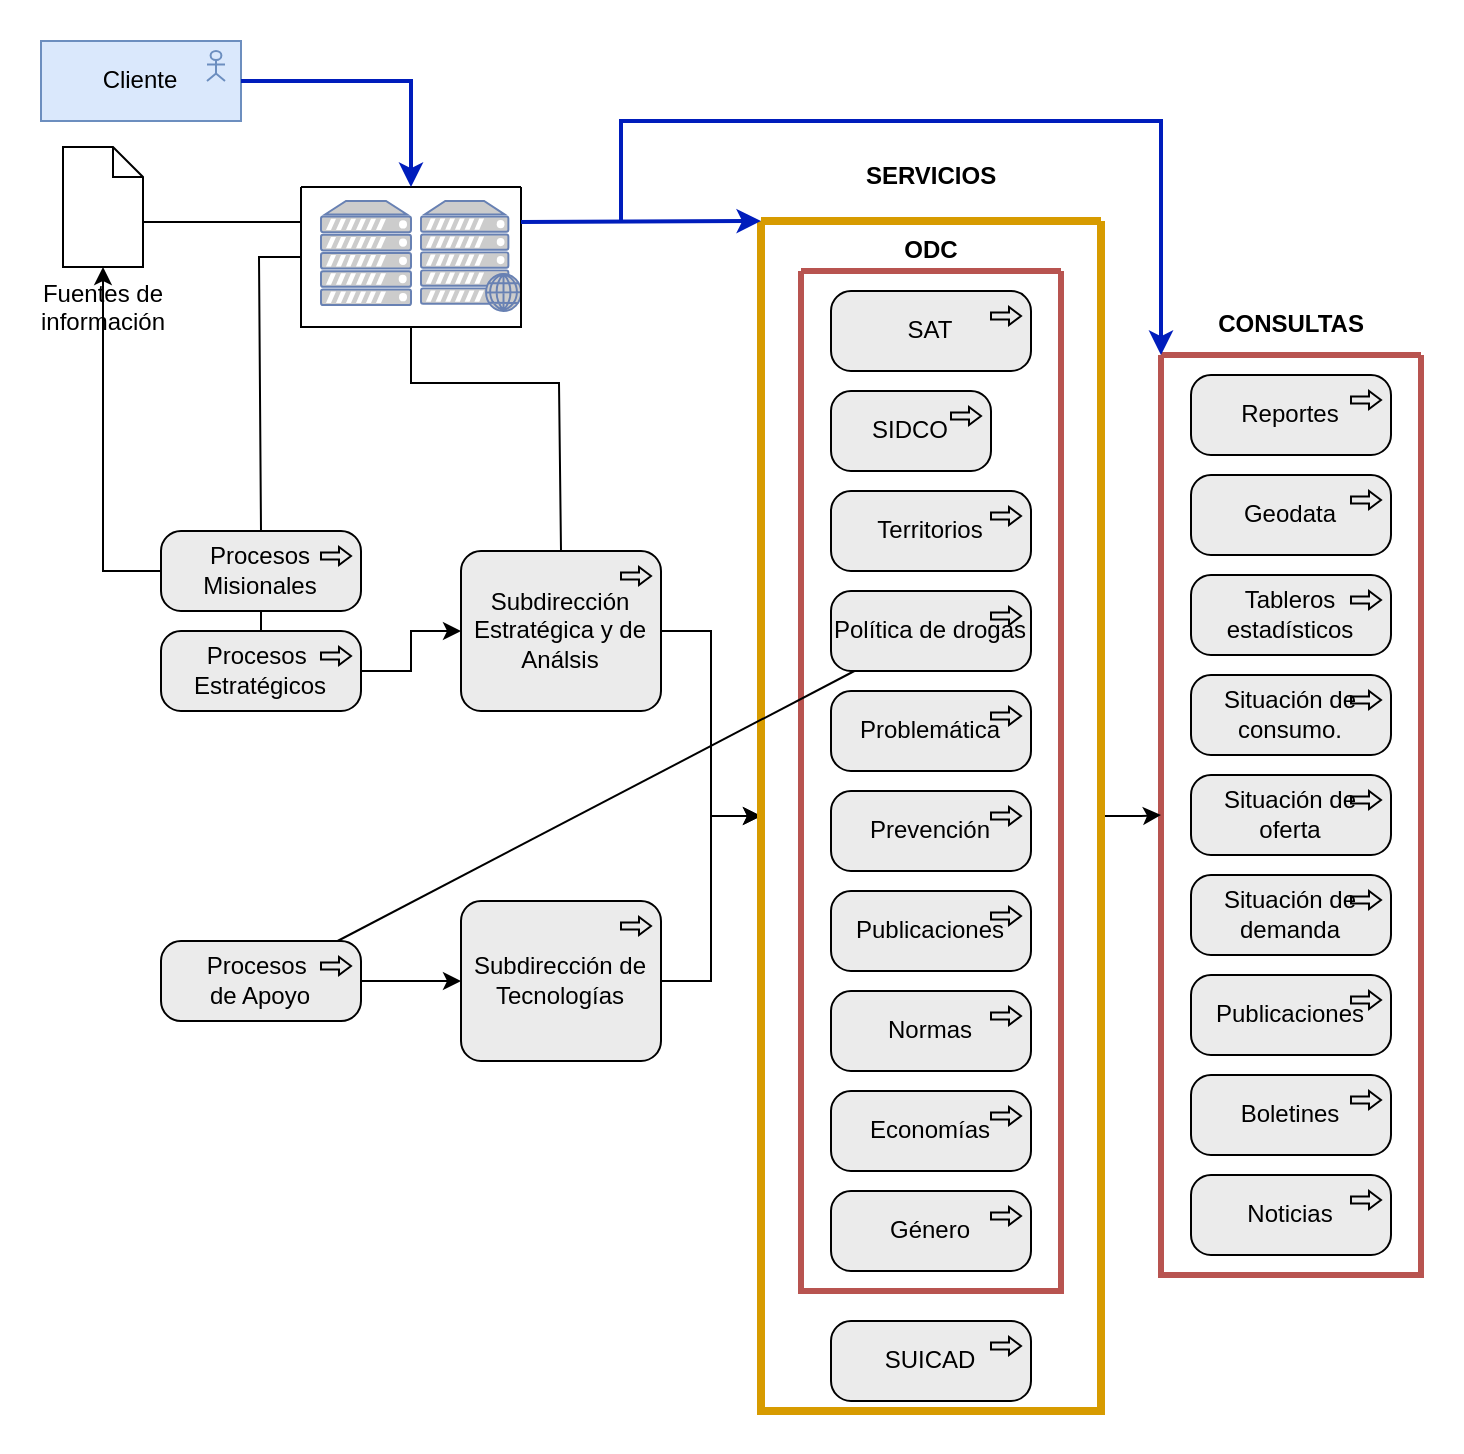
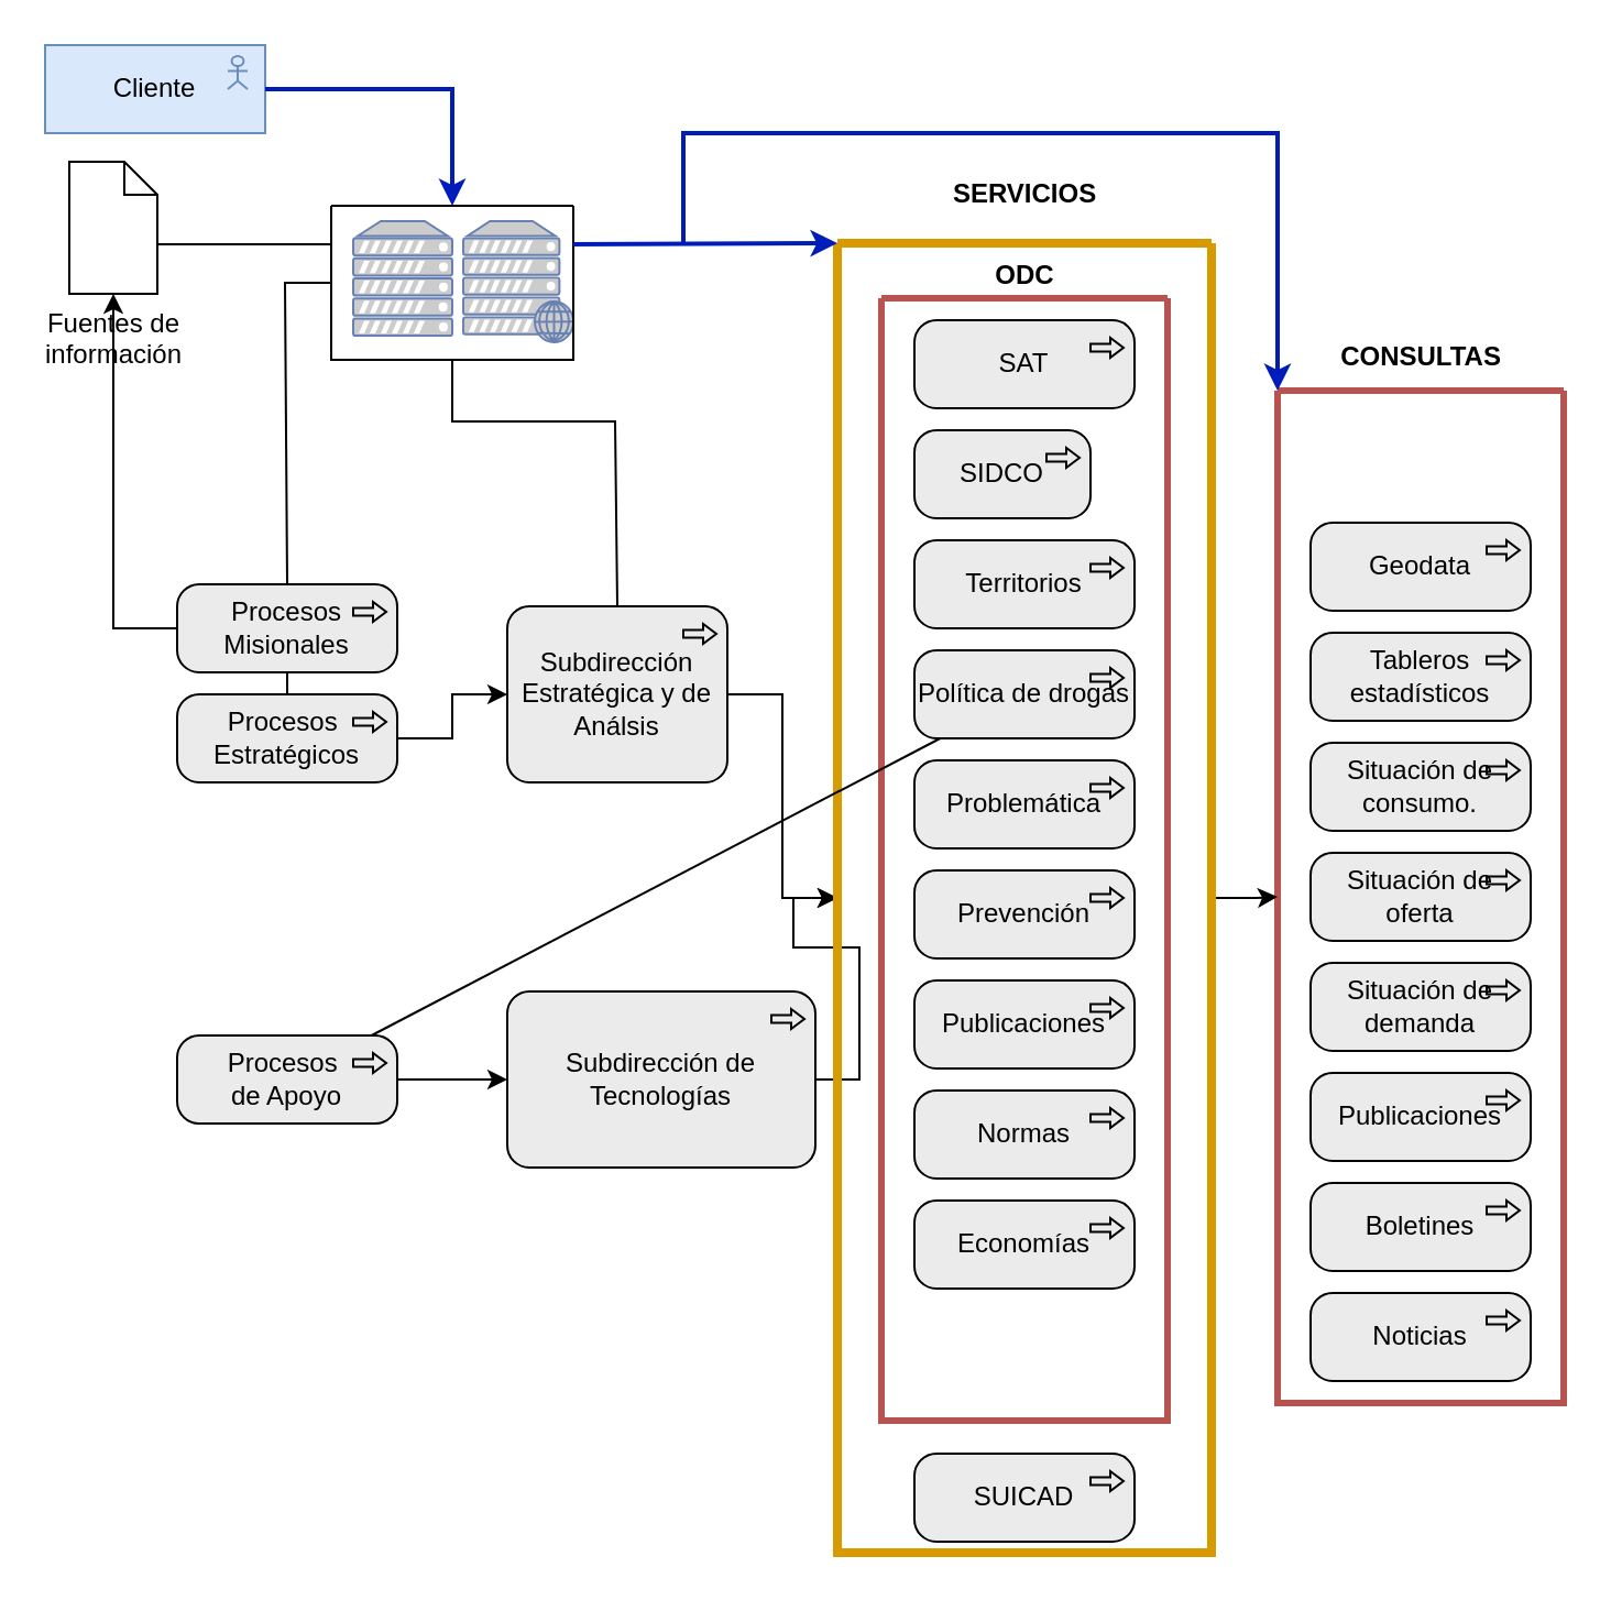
  <mxCell id="0" />
  <mxCell id="1" parent="0" />
  <mxCell id="2" value="" style="swimlane;startSize=0;fillColor=#f8cecc;strokeColor=#b85450;strokeWidth=3;" vertex="1" parent="1"><mxGeometry x="580" y="177" width="130" height="460" as="geometry" /></mxCell>
- <mxCell id="3" value="Reportes" style="html=1;outlineConnect=0;whiteSpace=wrap;fillColor=#EBEBEB;shape=mxgraph.archimate3.application;appType=proc;archiType=rounded;" vertex="1" parent="2"><mxGeometry x="15" y="10" width="100" height="40" as="geometry" /></mxCell>
  <mxCell id="4" value="Geodata" style="html=1;outlineConnect=0;whiteSpace=wrap;fillColor=#EBEBEB;shape=mxgraph.archimate3.application;appType=proc;archiType=rounded;" vertex="1" parent="2"><mxGeometry x="15" y="60" width="100" height="40" as="geometry" /></mxCell>
  <mxCell id="5" value="Tableros estadísticos" style="html=1;outlineConnect=0;whiteSpace=wrap;fillColor=#EBEBEB;shape=mxgraph.archimate3.application;appType=proc;archiType=rounded;" vertex="1" parent="2"><mxGeometry x="15" y="110" width="100" height="40" as="geometry" /></mxCell>
  <mxCell id="6" value="Situación de consumo." style="html=1;outlineConnect=0;whiteSpace=wrap;fillColor=#EBEBEB;shape=mxgraph.archimate3.application;appType=proc;archiType=rounded;" vertex="1" parent="2"><mxGeometry x="15" y="160" width="100" height="40" as="geometry" /></mxCell>
  <mxCell id="7" value="Situación de oferta" style="html=1;outlineConnect=0;whiteSpace=wrap;fillColor=#EBEBEB;shape=mxgraph.archimate3.application;appType=proc;archiType=rounded;" vertex="1" parent="2"><mxGeometry x="15" y="210" width="100" height="40" as="geometry" /></mxCell>
  <mxCell id="8" value="Situación de demanda" style="html=1;outlineConnect=0;whiteSpace=wrap;fillColor=#EBEBEB;shape=mxgraph.archimate3.application;appType=proc;archiType=rounded;" vertex="1" parent="2"><mxGeometry x="15" y="260" width="100" height="40" as="geometry" /></mxCell>
  <mxCell id="9" value="Publicaciones" style="html=1;outlineConnect=0;whiteSpace=wrap;fillColor=#EBEBEB;shape=mxgraph.archimate3.application;appType=proc;archiType=rounded;" vertex="1" parent="2"><mxGeometry x="15" y="310" width="100" height="40" as="geometry" /></mxCell>
  <mxCell id="10" value="Boletines" style="html=1;outlineConnect=0;whiteSpace=wrap;fillColor=#EBEBEB;shape=mxgraph.archimate3.application;appType=proc;archiType=rounded;" vertex="1" parent="2"><mxGeometry x="15" y="360" width="100" height="40" as="geometry" /></mxCell>
  <mxCell id="11" value="Noticias" style="html=1;outlineConnect=0;whiteSpace=wrap;fillColor=#EBEBEB;shape=mxgraph.archimate3.application;appType=proc;archiType=rounded;" vertex="1" parent="2"><mxGeometry x="15" y="410" width="100" height="40" as="geometry" /></mxCell>
  <mxCell id="12" value="" style="edgeStyle=orthogonalEdgeStyle;rounded=0;orthogonalLoop=1;jettySize=auto;html=1;" edge="1" parent="1" source="13" target="46"><mxGeometry relative="1" as="geometry" /></mxCell>
  <mxCell id="13" value="Procesos Misionales" style="html=1;outlineConnect=0;whiteSpace=wrap;fillColor=#EBEBEB;shape=mxgraph.archimate3.application;appType=proc;archiType=rounded;" vertex="1" parent="1"><mxGeometry x="80" y="265" width="100" height="40" as="geometry" /></mxCell>
  <mxCell id="14" value="" style="edgeStyle=orthogonalEdgeStyle;rounded=0;orthogonalLoop=1;jettySize=auto;html=1;" edge="1" parent="1" source="15" target="19"><mxGeometry relative="1" as="geometry" /></mxCell>
  <mxCell id="15" value="Procesos&amp;nbsp;&lt;br&gt;Estratégicos" style="html=1;outlineConnect=0;whiteSpace=wrap;fillColor=#EBEBEB;shape=mxgraph.archimate3.application;appType=proc;archiType=rounded;" vertex="1" parent="1"><mxGeometry x="80" y="315" width="100" height="40" as="geometry" /></mxCell>
  <mxCell id="16" value="" style="edgeStyle=orthogonalEdgeStyle;rounded=0;orthogonalLoop=1;jettySize=auto;html=1;" edge="1" parent="1" source="17" target="21"><mxGeometry relative="1" as="geometry" /></mxCell>
  <mxCell id="17" value="Procesos&amp;nbsp;&lt;br&gt;de Apoyo" style="html=1;outlineConnect=0;whiteSpace=wrap;fillColor=#EBEBEB;shape=mxgraph.archimate3.application;appType=proc;archiType=rounded;" vertex="1" parent="1"><mxGeometry x="80" y="470" width="100" height="40" as="geometry" /></mxCell>
  <mxCell id="18" value="" style="edgeStyle=orthogonalEdgeStyle;rounded=0;orthogonalLoop=1;jettySize=auto;html=1;entryX=0;entryY=0.5;entryDx=0;entryDy=0;" edge="1" parent="1" source="19" target="23"><mxGeometry relative="1" as="geometry" /></mxCell>
  <mxCell id="19" value="Subdirección Estratégica y de Análsis" style="html=1;outlineConnect=0;whiteSpace=wrap;fillColor=#EBEBEB;shape=mxgraph.archimate3.application;appType=proc;archiType=rounded;" vertex="1" parent="1"><mxGeometry x="230" y="275" width="100" height="80" as="geometry" /></mxCell>
  <mxCell id="20" value="" style="edgeStyle=orthogonalEdgeStyle;rounded=0;orthogonalLoop=1;jettySize=auto;html=1;entryX=0;entryY=0.5;entryDx=0;entryDy=0;" edge="1" parent="1" source="21" target="23"><mxGeometry relative="1" as="geometry" /></mxCell>
- <mxCell id="21" value="Subdirección de Tecnologías" style="html=1;outlineConnect=0;whiteSpace=wrap;fillColor=#EBEBEB;shape=mxgraph.archimate3.application;appType=proc;archiType=rounded;" vertex="1" parent="1"><mxGeometry x="230" y="450" width="100" height="80" as="geometry" /></mxCell>
+ <mxCell id="21" value="Subdirección de Tecnologías" style="html=1;outlineConnect=0;whiteSpace=wrap;fillColor=#EBEBEB;shape=mxgraph.archimate3.application;appType=proc;archiType=rounded;" vertex="1" parent="1"><mxGeometry x="230" y="450" width="140" height="80" as="geometry" /></mxCell>
  <mxCell id="22" value="" style="edgeStyle=orthogonalEdgeStyle;rounded=0;orthogonalLoop=1;jettySize=auto;html=1;entryX=0;entryY=0.5;entryDx=0;entryDy=0;" edge="1" parent="1" source="23" target="2"><mxGeometry relative="1" as="geometry" /></mxCell>
  <mxCell id="23" value="" style="swimlane;startSize=0;fillColor=#ffe6cc;strokeColor=#d79b00;strokeWidth=4;" vertex="1" parent="1"><mxGeometry x="380" y="110" width="170" height="595" as="geometry" /></mxCell>
  <mxCell id="24" value="" style="swimlane;startSize=0;fillColor=#f8cecc;strokeColor=#b85450;strokeWidth=3;" vertex="1" parent="23"><mxGeometry x="20" y="25" width="130" height="510" as="geometry" /></mxCell>
  <mxCell id="25" value="SAT" style="html=1;outlineConnect=0;whiteSpace=wrap;fillColor=#EBEBEB;shape=mxgraph.archimate3.application;appType=proc;archiType=rounded;" vertex="1" parent="24"><mxGeometry x="15" y="10" width="100" height="40" as="geometry" /></mxCell>
  <mxCell id="26" value="SIDCO" style="html=1;outlineConnect=0;whiteSpace=wrap;fillColor=#EBEBEB;shape=mxgraph.archimate3.application;appType=proc;archiType=rounded;" vertex="1" parent="24"><mxGeometry x="15" y="60" width="80" height="40" as="geometry" /></mxCell>
  <mxCell id="27" value="Territorios" style="html=1;outlineConnect=0;whiteSpace=wrap;fillColor=#EBEBEB;shape=mxgraph.archimate3.application;appType=proc;archiType=rounded;" vertex="1" parent="24"><mxGeometry x="15" y="110" width="100" height="40" as="geometry" /></mxCell>
  <mxCell id="28" value="Política de drogas" style="html=1;outlineConnect=0;whiteSpace=wrap;fillColor=#EBEBEB;shape=mxgraph.archimate3.application;appType=proc;archiType=rounded;" vertex="1" parent="24"><mxGeometry x="15" y="160" width="100" height="40" as="geometry" /></mxCell>
  <mxCell id="29" value="Problemática" style="html=1;outlineConnect=0;whiteSpace=wrap;fillColor=#EBEBEB;shape=mxgraph.archimate3.application;appType=proc;archiType=rounded;" vertex="1" parent="24"><mxGeometry x="15" y="210" width="100" height="40" as="geometry" /></mxCell>
  <mxCell id="30" value="Prevención" style="html=1;outlineConnect=0;whiteSpace=wrap;fillColor=#EBEBEB;shape=mxgraph.archimate3.application;appType=proc;archiType=rounded;" vertex="1" parent="24"><mxGeometry x="15" y="260" width="100" height="40" as="geometry" /></mxCell>
  <mxCell id="31" value="Publicaciones" style="html=1;outlineConnect=0;whiteSpace=wrap;fillColor=#EBEBEB;shape=mxgraph.archimate3.application;appType=proc;archiType=rounded;" vertex="1" parent="24"><mxGeometry x="15" y="310" width="100" height="40" as="geometry" /></mxCell>
  <mxCell id="32" value="Normas" style="html=1;outlineConnect=0;whiteSpace=wrap;fillColor=#EBEBEB;shape=mxgraph.archimate3.application;appType=proc;archiType=rounded;" vertex="1" parent="24"><mxGeometry x="15" y="360" width="100" height="40" as="geometry" /></mxCell>
  <mxCell id="33" value="Economías" style="html=1;outlineConnect=0;whiteSpace=wrap;fillColor=#EBEBEB;shape=mxgraph.archimate3.application;appType=proc;archiType=rounded;" vertex="1" parent="24"><mxGeometry x="15" y="410" width="100" height="40" as="geometry" /></mxCell>
- <mxCell id="34" value="Género" style="html=1;outlineConnect=0;whiteSpace=wrap;fillColor=#EBEBEB;shape=mxgraph.archimate3.application;appType=proc;archiType=rounded;" vertex="1" parent="24"><mxGeometry x="15" y="460" width="100" height="40" as="geometry" /></mxCell>
  <mxCell id="35" value="&lt;b&gt;ODC&lt;/b&gt;" style="text;html=1;align=center;verticalAlign=middle;resizable=0;points=[];autosize=1;strokeColor=none;fillColor=none;" vertex="1" parent="23"><mxGeometry x="60" width="50" height="30" as="geometry" /></mxCell>
  <mxCell id="36" value="SUICAD" style="html=1;outlineConnect=0;whiteSpace=wrap;fillColor=#EBEBEB;shape=mxgraph.archimate3.application;appType=proc;archiType=rounded;" vertex="1" parent="23"><mxGeometry x="35" y="550" width="100" height="40" as="geometry" /></mxCell>
  <mxCell id="37" value="&lt;b&gt;SERVICIOS&lt;/b&gt;" style="text;html=1;align=center;verticalAlign=middle;resizable=0;points=[];autosize=1;strokeColor=none;fillColor=none;" vertex="1" parent="1"><mxGeometry x="420" y="73" width="90" height="30" as="geometry" /></mxCell>
  <mxCell id="38" value="&lt;b&gt;CONSULTAS&lt;/b&gt;" style="text;html=1;align=center;verticalAlign=middle;resizable=0;points=[];autosize=1;strokeColor=none;fillColor=none;" vertex="1" parent="1"><mxGeometry x="595" y="147" width="100" height="30" as="geometry" /></mxCell>
  <mxCell id="39" value="" style="endArrow=none;html=1;rounded=0;entryX=0;entryY=0.5;entryDx=0;entryDy=0;exitX=0.5;exitY=0;exitDx=0;exitDy=0;exitPerimeter=0;" edge="1" parent="1" source="13" target="45"><mxGeometry width="50" height="50" relative="1" as="geometry"><mxPoint x="390" y="180" as="sourcePoint" /><mxPoint x="148.4" y="122" as="targetPoint" /><Array as="points"><mxPoint x="129" y="128" /></Array></mxGeometry></mxCell>
  <mxCell id="40" value="" style="endArrow=none;html=1;rounded=0;entryX=0.5;entryY=1;entryDx=0;entryDy=0;entryPerimeter=0;exitX=0.5;exitY=0;exitDx=0;exitDy=0;exitPerimeter=0;" edge="1" parent="1" source="15" target="13"><mxGeometry width="50" height="50" relative="1" as="geometry"><mxPoint x="190" y="390" as="sourcePoint" /><mxPoint x="240" y="340" as="targetPoint" /></mxGeometry></mxCell>
  <mxCell id="41" value="" style="endArrow=none;html=1;rounded=0;" edge="1" parent="1" source="17" target="28"><mxGeometry width="50" height="50" relative="1" as="geometry"><mxPoint x="190" y="390" as="sourcePoint" /><mxPoint x="240" y="340" as="targetPoint" /></mxGeometry></mxCell>
  <mxCell id="42" value="" style="endArrow=none;html=1;rounded=0;exitX=0.5;exitY=0;exitDx=0;exitDy=0;exitPerimeter=0;entryX=0.5;entryY=1;entryDx=0;entryDy=0;" edge="1" parent="1" source="19" target="45"><mxGeometry width="50" height="50" relative="1" as="geometry"><mxPoint x="340" y="390" as="sourcePoint" /><mxPoint x="290" y="130" as="targetPoint" /><Array as="points"><mxPoint x="279" y="191" /><mxPoint x="205" y="191" /></Array></mxGeometry></mxCell>
  <mxCell id="43" value="" style="fontColor=#0066CC;verticalAlign=top;verticalLabelPosition=bottom;labelPosition=center;align=center;html=1;outlineConnect=0;fillColor=#CCCCCC;strokeColor=#6881B3;gradientColor=none;gradientDirection=north;strokeWidth=2;shape=mxgraph.networks.server;" vertex="1" parent="1"><mxGeometry x="160" y="100" width="45" height="52" as="geometry" /></mxCell>
  <mxCell id="44" value="" style="fontColor=#0066CC;verticalAlign=top;verticalLabelPosition=bottom;labelPosition=center;align=center;html=1;outlineConnect=0;fillColor=#CCCCCC;strokeColor=#6881B3;gradientColor=none;gradientDirection=north;strokeWidth=2;shape=mxgraph.networks.web_server;" vertex="1" parent="1"><mxGeometry x="210" y="100" width="50" height="55" as="geometry" /></mxCell>
  <mxCell id="45" value="" style="swimlane;startSize=0;" vertex="1" parent="1"><mxGeometry x="150" y="93" width="110" height="70" as="geometry" /></mxCell>
  <mxCell id="46" value="Fuentes de &lt;br&gt;información" style="shape=mxgraph.bpmn.data;labelPosition=center;verticalLabelPosition=bottom;align=center;verticalAlign=top;size=15;html=1;" vertex="1" parent="1"><mxGeometry x="31" y="73" width="40" height="60" as="geometry" /></mxCell>
  <mxCell id="47" value="Cliente" style="html=1;outlineConnect=0;whiteSpace=wrap;fillColor=#dae8fc;shape=mxgraph.archimate.application;appType=actor;strokeColor=#6c8ebf;" vertex="1" parent="1"><mxGeometry x="20" y="20" width="100" height="40" as="geometry" /></mxCell>
  <mxCell id="48" value="" style="endArrow=classic;html=1;rounded=0;exitX=1;exitY=0.5;exitDx=0;exitDy=0;exitPerimeter=0;entryX=0.5;entryY=0;entryDx=0;entryDy=0;fillColor=#0050ef;strokeColor=#001DBC;strokeWidth=2;" edge="1" parent="1" source="47" target="45"><mxGeometry width="50" height="50" relative="1" as="geometry"><mxPoint x="260" y="130" as="sourcePoint" /><mxPoint x="310" y="80" as="targetPoint" /><Array as="points"><mxPoint x="205" y="40" /></Array></mxGeometry></mxCell>
  <mxCell id="49" value="" style="endArrow=classic;html=1;rounded=0;exitX=1;exitY=0.25;exitDx=0;exitDy=0;entryX=0;entryY=0;entryDx=0;entryDy=0;fillColor=#0050ef;strokeColor=#001DBC;strokeWidth=2;" edge="1" parent="1" source="45" target="23"><mxGeometry width="50" height="50" relative="1" as="geometry"><mxPoint x="320" y="80" as="sourcePoint" /><mxPoint x="370" y="30" as="targetPoint" /></mxGeometry></mxCell>
  <mxCell id="50" value="" style="endArrow=classic;html=1;rounded=0;entryX=0;entryY=0;entryDx=0;entryDy=0;fillColor=#0050ef;strokeColor=#001DBC;strokeWidth=2;" edge="1" parent="1" target="2"><mxGeometry width="50" height="50" relative="1" as="geometry"><mxPoint x="310" y="110" as="sourcePoint" /><mxPoint x="440" y="80" as="targetPoint" /><Array as="points"><mxPoint x="310" y="60" /><mxPoint x="580" y="60" /></Array></mxGeometry></mxCell>
  <mxCell id="51" value="" style="endArrow=none;html=1;rounded=0;exitX=0;exitY=0;exitDx=40;exitDy=37.5;exitPerimeter=0;entryX=0;entryY=0.25;entryDx=0;entryDy=0;" edge="1" parent="1" source="46" target="45"><mxGeometry width="50" height="50" relative="1" as="geometry"><mxPoint x="220" y="170" as="sourcePoint" /><mxPoint x="270" y="120" as="targetPoint" /></mxGeometry></mxCell>
